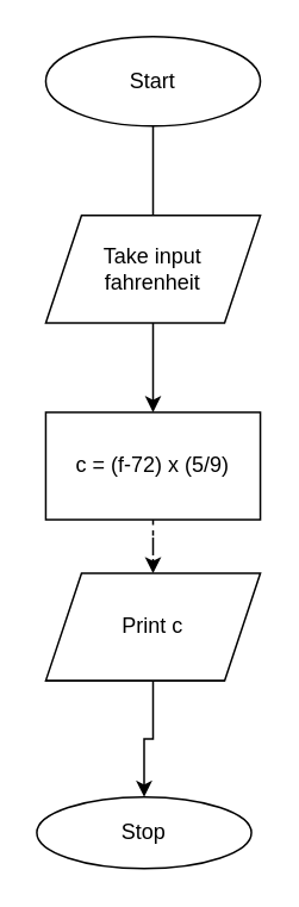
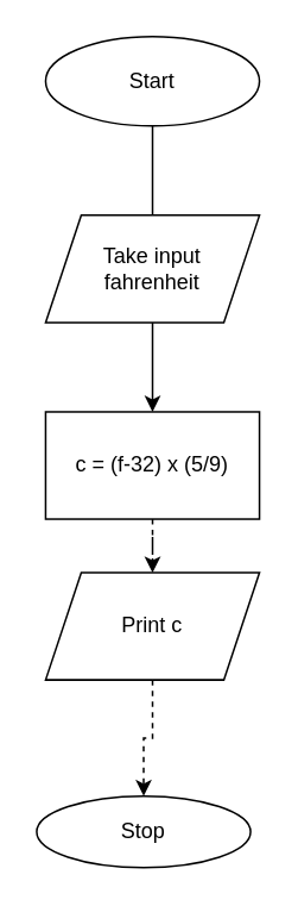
  <mxCell id="0" />
  <mxCell id="1" parent="0" />
  <mxCell id="2" style="edgeStyle=orthogonalEdgeStyle;rounded=0;orthogonalLoop=1;jettySize=auto;html=1;exitX=0.5;exitY=1;exitDx=0;exitDy=0;" edge="1" parent="1" source="3"><mxGeometry relative="1" as="geometry"><mxPoint x="85" y="130" as="targetPoint" /></mxGeometry></mxCell>
  <mxCell id="3" value="Start" style="ellipse;whiteSpace=wrap;html=1;" vertex="1" parent="1"><mxGeometry x="25" y="20" width="120" height="50" as="geometry" /></mxCell>
  <mxCell id="4" style="edgeStyle=orthogonalEdgeStyle;rounded=0;orthogonalLoop=1;jettySize=auto;html=1;exitX=0.5;exitY=1;exitDx=0;exitDy=0;" edge="1" parent="1" source="5" target="7"><mxGeometry relative="1" as="geometry"><mxPoint x="85" y="260" as="targetPoint" /></mxGeometry></mxCell>
  <mxCell id="5" value="Take input&lt;div&gt;fahrenheit&lt;/div&gt;" style="shape=parallelogram;perimeter=parallelogramPerimeter;whiteSpace=wrap;html=1;fixedSize=1;" vertex="1" parent="1"><mxGeometry x="25" y="120" width="120" height="60" as="geometry" /></mxCell>
  <mxCell id="6" style="edgeStyle=orthogonalEdgeStyle;rounded=0;orthogonalLoop=1;jettySize=auto;html=1;exitX=0.5;exitY=1;exitDx=0;exitDy=0;dashed=1;" edge="1" parent="1" source="7" target="9"><mxGeometry relative="1" as="geometry"><mxPoint x="85" y="350" as="targetPoint" /></mxGeometry></mxCell>
- <mxCell id="7" value="c = (f-72) x (5/9)" style="rounded=0;whiteSpace=wrap;html=1;" vertex="1" parent="1"><mxGeometry x="25" y="230" width="120" height="60" as="geometry" /></mxCell>
- <mxCell id="8" style="edgeStyle=orthogonalEdgeStyle;rounded=0;orthogonalLoop=1;jettySize=auto;html=1;exitX=0.5;exitY=1;exitDx=0;exitDy=0;entryX=0.5;entryY=0;entryDx=0;entryDy=0;" edge="1" parent="1" source="9" target="10"><mxGeometry relative="1" as="geometry" /></mxCell>
+ <mxCell id="7" value="c = (f-32) x (5/9)" style="rounded=0;whiteSpace=wrap;html=1;" vertex="1" parent="1"><mxGeometry x="25" y="230" width="120" height="60" as="geometry" /></mxCell>
+ <mxCell id="8" style="edgeStyle=orthogonalEdgeStyle;rounded=0;orthogonalLoop=1;jettySize=auto;html=1;exitX=0.5;exitY=1;exitDx=0;exitDy=0;entryX=0.5;entryY=0;entryDx=0;entryDy=0;dashed=1;" edge="1" parent="1" source="9" target="10"><mxGeometry relative="1" as="geometry" /></mxCell>
  <mxCell id="9" value="Print c" style="shape=parallelogram;perimeter=parallelogramPerimeter;whiteSpace=wrap;html=1;fixedSize=1;" vertex="1" parent="1"><mxGeometry x="25" y="320" width="120" height="60" as="geometry" /></mxCell>
  <mxCell id="10" value="Stop" style="ellipse;whiteSpace=wrap;html=1;" vertex="1" parent="1"><mxGeometry x="20" y="445" width="120" height="40" as="geometry" /></mxCell>
